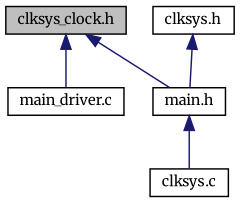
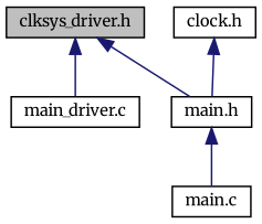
  digraph {
    fontname=Merriweather
    node [color=black fillcolor=white fontname=Merriweather fontsize=10 shape=record style=filled]
    edge [color=midnightblue dir=back fontname=Merriweather fontsize=10 labelfontname=Helvetica labelfontsize=10 style=solid]
-   n1 [fillcolor=grey75 fontcolor=black height=0.2 label="clksys_clock.h" width=0.4]
+   n1 [fillcolor=grey75 fontcolor=black height=0.2 label="clksys_driver.h" width=0.4]
    n2 [height=0.2 label="main_driver.c" width=0.4]
    n3 [height=0.2 label="main.h" width=0.4]
-   n4 [height=0.2 label="clksys.h" width=0.4]
-   n5 [height=0.2 label="clksys.c" width=0.4]
+   n4 [height=0.2 label="clock.h" width=0.4]
+   n5 [height=0.2 label="main.c" width=0.4]
    n1 -> n2
    n1 -> n3
    n3 -> n5
    n4 -> n3
  }
